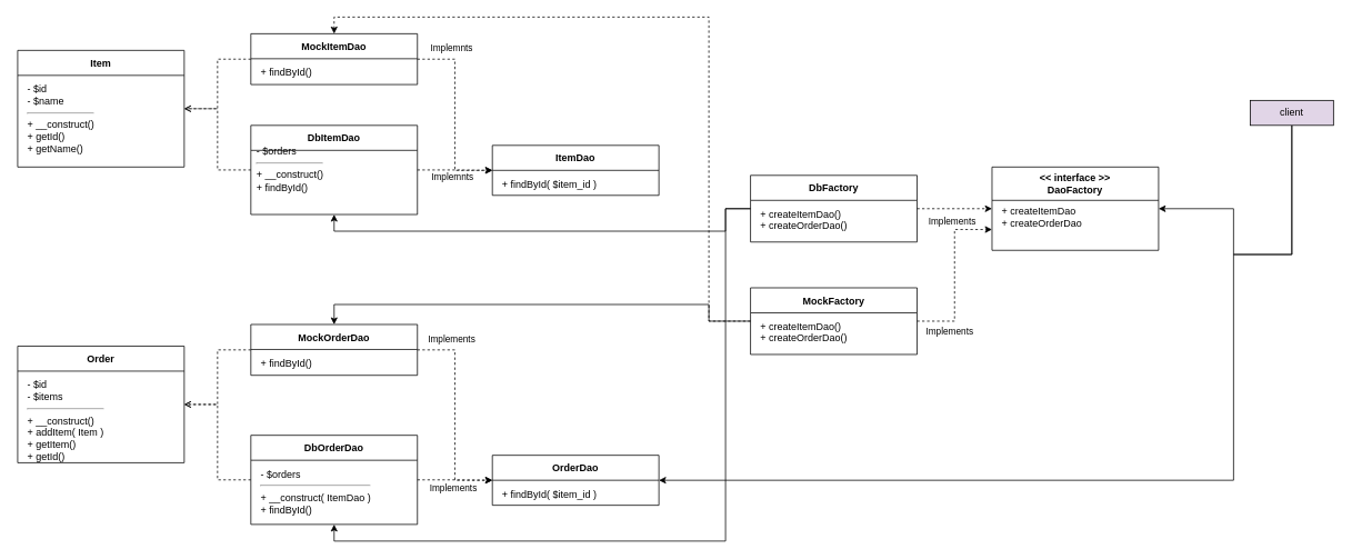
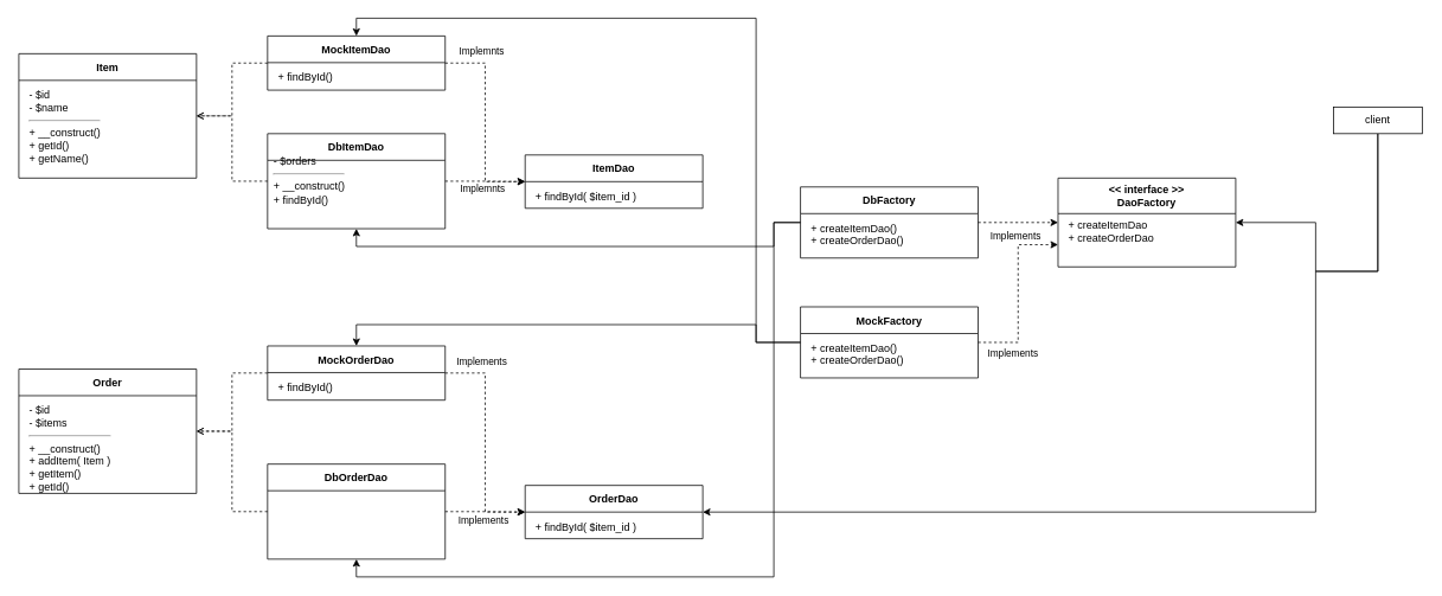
  <mxCell id="0" />
  <mxCell id="1" parent="0" />
  <mxCell id="2" style="edgeStyle=orthogonalEdgeStyle;rounded=0;orthogonalLoop=1;jettySize=auto;html=1;entryX=1;entryY=0.5;entryDx=0;entryDy=0;" edge="1" parent="1" source="4" target="5"><mxGeometry relative="1" as="geometry"><Array as="points"><mxPoint x="1480" y="305" /><mxPoint x="1480" y="250" /></Array></mxGeometry></mxCell>
  <mxCell id="3" style="edgeStyle=orthogonalEdgeStyle;rounded=0;orthogonalLoop=1;jettySize=auto;html=1;entryX=1;entryY=0.5;entryDx=0;entryDy=0;" edge="1" parent="1" source="4" target="20"><mxGeometry relative="1" as="geometry"><Array as="points"><mxPoint x="1480" y="305" /><mxPoint x="1480" y="576" /></Array></mxGeometry></mxCell>
- <mxCell id="4" value="client" style="rounded=0;whiteSpace=wrap;html=1;fillColor=#e1d5e7;" parent="1" vertex="1"><mxGeometry x="1500" y="120" width="100" height="30" as="geometry" /></mxCell>
+ <mxCell id="4" value="client" style="rounded=0;whiteSpace=wrap;html=1;" parent="1" vertex="1"><mxGeometry x="1500" y="120" width="100" height="30" as="geometry" /></mxCell>
  <mxCell id="5" value="&lt;&lt; interface &gt;&gt;&#10;DaoFactory" style="swimlane;startSize=40;" parent="1" vertex="1"><mxGeometry x="1190" y="200" width="200" height="100" as="geometry" /></mxCell>
  <mxCell id="6" value="+ createItemDao&lt;br&gt;+ createOrderDao" style="text;html=1;strokeColor=none;fillColor=none;align=left;verticalAlign=top;whiteSpace=wrap;rounded=0;" parent="5" vertex="1"><mxGeometry x="10" y="40" width="180" height="40" as="geometry" /></mxCell>
  <mxCell id="7" style="edgeStyle=orthogonalEdgeStyle;rounded=0;orthogonalLoop=1;jettySize=auto;html=1;entryX=0;entryY=0.5;entryDx=0;entryDy=0;dashed=1;" parent="1" source="11" target="5" edge="1"><mxGeometry relative="1" as="geometry" /></mxCell>
  <mxCell id="8" value="Implements" style="edgeLabel;html=1;align=center;verticalAlign=middle;resizable=0;points=[];" parent="7" vertex="1" connectable="0"><mxGeometry x="-0.256" y="3" relative="1" as="geometry"><mxPoint x="8" y="18" as="offset" /></mxGeometry></mxCell>
  <mxCell id="9" style="edgeStyle=orthogonalEdgeStyle;rounded=0;orthogonalLoop=1;jettySize=auto;html=1;entryX=0.5;entryY=1;entryDx=0;entryDy=0;exitX=0;exitY=0.5;exitDx=0;exitDy=0;" edge="1" parent="1" source="11" target="30"><mxGeometry relative="1" as="geometry"><Array as="points"><mxPoint x="870" y="250" /><mxPoint x="870" y="277" /><mxPoint x="400" y="277" /></Array></mxGeometry></mxCell>
  <mxCell id="10" style="edgeStyle=orthogonalEdgeStyle;rounded=0;orthogonalLoop=1;jettySize=auto;html=1;entryX=0.5;entryY=1;entryDx=0;entryDy=0;" edge="1" parent="1" source="11" target="25"><mxGeometry relative="1" as="geometry"><Array as="points"><mxPoint x="870" y="250" /><mxPoint x="870" y="649" /><mxPoint x="400" y="649" /></Array></mxGeometry></mxCell>
  <mxCell id="11" value="DbFactory" style="swimlane;startSize=30;" parent="1" vertex="1"><mxGeometry x="900" y="210" width="200" height="80" as="geometry" /></mxCell>
  <mxCell id="12" value="+ createItemDao()&lt;br&gt;+ createOrderDao()" style="text;html=1;strokeColor=none;fillColor=none;align=left;verticalAlign=top;whiteSpace=wrap;rounded=0;" parent="11" vertex="1"><mxGeometry x="10" y="33" width="180" height="38" as="geometry" /></mxCell>
  <mxCell id="13" style="edgeStyle=orthogonalEdgeStyle;rounded=0;orthogonalLoop=1;jettySize=auto;html=1;entryX=0;entryY=0.75;entryDx=0;entryDy=0;dashed=1;" parent="1" source="16" target="5" edge="1"><mxGeometry relative="1" as="geometry" /></mxCell>
  <mxCell id="14" value="Implements" style="edgeLabel;html=1;align=center;verticalAlign=middle;resizable=0;points=[];" parent="13" vertex="1" connectable="0"><mxGeometry x="-0.64" y="-4" relative="1" as="geometry"><mxPoint x="2" y="7" as="offset" /></mxGeometry></mxCell>
- <mxCell id="15" style="edgeStyle=orthogonalEdgeStyle;rounded=0;orthogonalLoop=1;jettySize=auto;html=1;entryX=0.5;entryY=0;entryDx=0;entryDy=0;dashed=1;" edge="1" parent="1" source="16" target="40"><mxGeometry relative="1" as="geometry"><Array as="points"><mxPoint x="850" y="385" /><mxPoint x="850" y="20" /><mxPoint x="400" y="20" /></Array></mxGeometry></mxCell>
+ <mxCell id="15" style="edgeStyle=orthogonalEdgeStyle;rounded=0;orthogonalLoop=1;jettySize=auto;html=1;entryX=0.5;entryY=0;entryDx=0;entryDy=0;" edge="1" parent="1" source="16" target="40"><mxGeometry relative="1" as="geometry"><Array as="points"><mxPoint x="850" y="385" /><mxPoint x="850" y="20" /><mxPoint x="400" y="20" /></Array></mxGeometry></mxCell>
  <mxCell id="16" value="MockFactory" style="swimlane;startSize=30;" parent="1" vertex="1"><mxGeometry x="900" y="345" width="200" height="80" as="geometry" /></mxCell>
  <mxCell id="17" value="+ createItemDao()&lt;br&gt;+ createOrderDao()" style="text;html=1;strokeColor=none;fillColor=none;align=left;verticalAlign=top;whiteSpace=wrap;rounded=0;" parent="16" vertex="1"><mxGeometry x="10" y="33" width="180" height="38" as="geometry" /></mxCell>
  <mxCell id="18" value="ItemDao" style="swimlane;startSize=30;" parent="1" vertex="1"><mxGeometry x="590" y="174" width="200" height="60" as="geometry" /></mxCell>
  <mxCell id="19" value="+ findById( $item_id )" style="text;html=1;strokeColor=none;fillColor=none;align=left;verticalAlign=top;whiteSpace=wrap;rounded=0;" parent="18" vertex="1"><mxGeometry x="10" y="33" width="180" height="27" as="geometry" /></mxCell>
  <mxCell id="20" value="OrderDao" style="swimlane;startSize=30;" parent="1" vertex="1"><mxGeometry x="590" y="546" width="200" height="60" as="geometry" /></mxCell>
  <mxCell id="21" value="+ findById( $item_id )" style="text;html=1;strokeColor=none;fillColor=none;align=left;verticalAlign=top;whiteSpace=wrap;rounded=0;" parent="20" vertex="1"><mxGeometry x="10" y="33" width="180" height="27" as="geometry" /></mxCell>
  <mxCell id="22" style="edgeStyle=orthogonalEdgeStyle;rounded=0;orthogonalLoop=1;jettySize=auto;html=1;entryX=0;entryY=0.5;entryDx=0;entryDy=0;dashed=1;" parent="1" source="25" target="20" edge="1"><mxGeometry relative="1" as="geometry" /></mxCell>
  <mxCell id="23" value="Implements" style="edgeLabel;html=1;align=center;verticalAlign=middle;resizable=0;points=[];" parent="22" vertex="1" connectable="0"><mxGeometry x="-0.182" relative="1" as="geometry"><mxPoint x="5" y="10" as="offset" /></mxGeometry></mxCell>
  <mxCell id="24" style="edgeStyle=orthogonalEdgeStyle;rounded=0;orthogonalLoop=1;jettySize=auto;html=1;entryX=1;entryY=0.5;entryDx=0;entryDy=0;endArrow=open;endFill=0;dashed=1;" parent="1" source="25" target="44" edge="1"><mxGeometry relative="1" as="geometry" /></mxCell>
  <mxCell id="25" value="DbOrderDao" style="swimlane;startSize=30;" parent="1" vertex="1"><mxGeometry x="300" y="522" width="200" height="107" as="geometry" /></mxCell>
- <mxCell id="26" value="- $orders&lt;br&gt;&lt;hr id=&quot;null&quot;&gt;+ __construct( ItemDao )&lt;br&gt;+ findById()" style="text;html=1;strokeColor=none;fillColor=none;align=left;verticalAlign=top;whiteSpace=wrap;rounded=0;" parent="25" vertex="1"><mxGeometry x="10" y="33" width="180" height="67" as="geometry" /></mxCell>
  <mxCell id="27" style="edgeStyle=orthogonalEdgeStyle;rounded=0;orthogonalLoop=1;jettySize=auto;html=1;entryX=0;entryY=0.5;entryDx=0;entryDy=0;dashed=1;" parent="1" source="30" target="18" edge="1"><mxGeometry relative="1" as="geometry" /></mxCell>
  <mxCell id="28" value="Implemnts" style="edgeLabel;html=1;align=center;verticalAlign=middle;resizable=0;points=[];" parent="27" vertex="1" connectable="0"><mxGeometry x="-0.381" y="2" relative="1" as="geometry"><mxPoint x="13" y="10" as="offset" /></mxGeometry></mxCell>
  <mxCell id="29" style="edgeStyle=orthogonalEdgeStyle;rounded=0;orthogonalLoop=1;jettySize=auto;html=1;entryX=1;entryY=0.5;entryDx=0;entryDy=0;endArrow=open;endFill=0;dashed=1;" parent="1" source="30" target="42" edge="1"><mxGeometry relative="1" as="geometry" /></mxCell>
  <mxCell id="30" value="DbItemDao" style="swimlane;startSize=30;" parent="1" vertex="1"><mxGeometry x="300" y="150" width="200" height="107" as="geometry" /></mxCell>
  <mxCell id="31" value="- $orders&lt;br&gt;&lt;hr id=&quot;null&quot;&gt;+ __construct()&lt;br&gt;+ findById()" style="text;html=1;strokeColor=none;fillColor=none;align=left;verticalAlign=top;whiteSpace=wrap;rounded=0;" parent="30" vertex="1"><mxGeometry x="5" y="18" width="180" height="67" as="geometry" /></mxCell>
  <mxCell id="32" style="edgeStyle=orthogonalEdgeStyle;rounded=0;orthogonalLoop=1;jettySize=auto;html=1;entryX=0;entryY=0.5;entryDx=0;entryDy=0;dashed=1;" parent="1" source="35" target="20" edge="1"><mxGeometry relative="1" as="geometry" /></mxCell>
  <mxCell id="33" value="Implements" style="edgeLabel;html=1;align=center;verticalAlign=middle;resizable=0;points=[];" parent="32" vertex="1" connectable="0"><mxGeometry x="-0.014" y="4" relative="1" as="geometry"><mxPoint x="-9" y="-90" as="offset" /></mxGeometry></mxCell>
  <mxCell id="34" style="edgeStyle=orthogonalEdgeStyle;rounded=0;orthogonalLoop=1;jettySize=auto;html=1;entryX=1;entryY=0.5;entryDx=0;entryDy=0;endArrow=open;endFill=0;dashed=1;" parent="1" source="35" target="44" edge="1"><mxGeometry relative="1" as="geometry" /></mxCell>
  <mxCell id="35" value="MockOrderDao" style="swimlane;startSize=30;" parent="1" vertex="1"><mxGeometry x="300" y="389" width="200" height="61" as="geometry" /></mxCell>
  <mxCell id="36" value="+ findById()" style="text;html=1;strokeColor=none;fillColor=none;align=left;verticalAlign=top;whiteSpace=wrap;rounded=0;" parent="35" vertex="1"><mxGeometry x="10" y="33" width="180" height="27" as="geometry" /></mxCell>
  <mxCell id="37" style="edgeStyle=orthogonalEdgeStyle;rounded=0;orthogonalLoop=1;jettySize=auto;html=1;entryX=0;entryY=0.5;entryDx=0;entryDy=0;dashed=1;" parent="1" source="40" target="18" edge="1"><mxGeometry relative="1" as="geometry" /></mxCell>
  <mxCell id="38" value="Implemnts" style="edgeLabel;html=1;align=center;verticalAlign=middle;resizable=0;points=[];" parent="37" vertex="1" connectable="0"><mxGeometry x="-0.423" y="2" relative="1" as="geometry"><mxPoint x="-7" y="-33" as="offset" /></mxGeometry></mxCell>
  <mxCell id="39" style="edgeStyle=orthogonalEdgeStyle;rounded=0;orthogonalLoop=1;jettySize=auto;html=1;entryX=1;entryY=0.5;entryDx=0;entryDy=0;endArrow=open;endFill=0;dashed=1;" parent="1" source="40" target="42" edge="1"><mxGeometry relative="1" as="geometry" /></mxCell>
  <mxCell id="40" value="MockItemDao" style="swimlane;startSize=30;" parent="1" vertex="1"><mxGeometry x="300" y="40" width="200" height="61" as="geometry" /></mxCell>
  <mxCell id="41" value="+ findById()" style="text;html=1;strokeColor=none;fillColor=none;align=left;verticalAlign=top;whiteSpace=wrap;rounded=0;" parent="40" vertex="1"><mxGeometry x="10" y="33" width="180" height="27" as="geometry" /></mxCell>
  <mxCell id="42" value="Item" style="swimlane;startSize=30;" parent="1" vertex="1"><mxGeometry x="20" y="60" width="200" height="140" as="geometry" /></mxCell>
  <mxCell id="43" value="- $id&lt;br&gt;- $name&lt;br&gt;&lt;hr id=&quot;null&quot;&gt;+ __construct()&lt;br&gt;+ getId()&lt;br&gt;+ getName()" style="text;html=1;strokeColor=none;fillColor=none;align=left;verticalAlign=top;whiteSpace=wrap;rounded=0;" parent="42" vertex="1"><mxGeometry x="10" y="33" width="180" height="97" as="geometry" /></mxCell>
  <mxCell id="44" value="Order" style="swimlane;startSize=30;" parent="1" vertex="1"><mxGeometry x="20" y="415" width="200" height="140" as="geometry" /></mxCell>
  <mxCell id="45" value="- $id&lt;br&gt;- $items&lt;br&gt;&lt;hr id=&quot;null&quot;&gt;+ __construct()&lt;br&gt;+ addItem( Item )&lt;br&gt;+ getItem()&lt;br&gt;+ getId()" style="text;html=1;strokeColor=none;fillColor=none;align=left;verticalAlign=top;whiteSpace=wrap;rounded=0;" parent="44" vertex="1"><mxGeometry x="10" y="33" width="180" height="97" as="geometry" /></mxCell>
  <mxCell id="46" style="edgeStyle=orthogonalEdgeStyle;rounded=0;orthogonalLoop=1;jettySize=auto;html=1;entryX=0.5;entryY=0;entryDx=0;entryDy=0;" edge="1" parent="1" target="35"><mxGeometry relative="1" as="geometry"><mxPoint x="900" y="385" as="sourcePoint" /><mxPoint x="400" y="385" as="targetPoint" /><Array as="points"><mxPoint x="850" y="385" /><mxPoint x="850" y="365" /><mxPoint x="400" y="365" /></Array></mxGeometry></mxCell>
